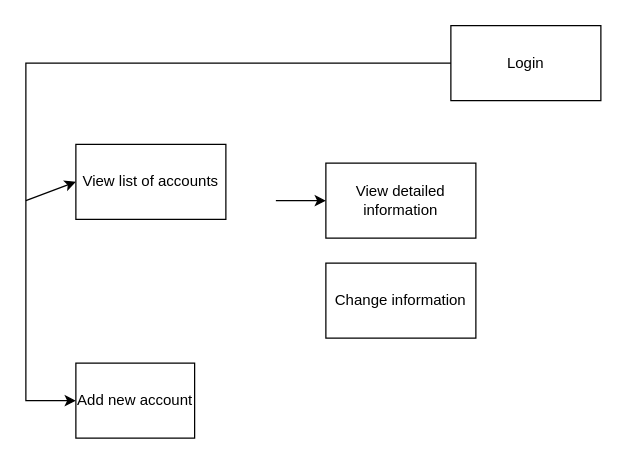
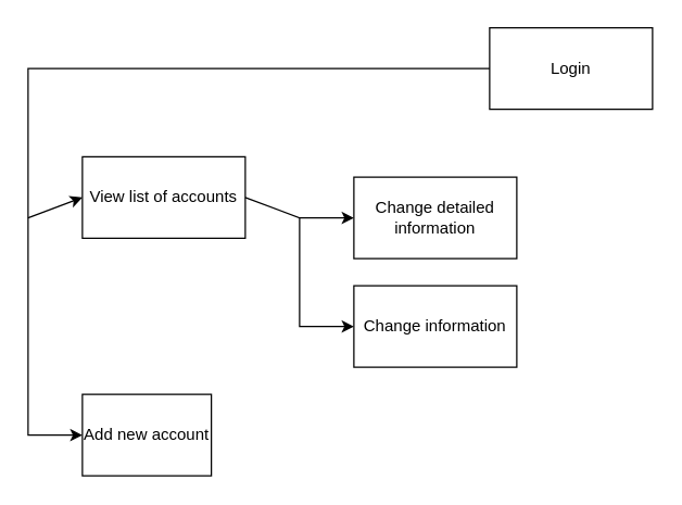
  <mxCell id="0" />
  <mxCell id="1" parent="0" />
  <mxCell id="2" value="Login" style="rounded=0;whiteSpace=wrap;html=1;" vertex="1" parent="1"><mxGeometry x="360" y="20" width="120" height="60" as="geometry" /></mxCell>
  <mxCell id="3" value="View list of accounts" style="rounded=0;whiteSpace=wrap;html=1;" vertex="1" parent="1"><mxGeometry x="60" y="115" width="120" height="60" as="geometry" /></mxCell>
  <mxCell id="4" value="Add new account" style="rounded=0;whiteSpace=wrap;html=1;" vertex="1" parent="1"><mxGeometry x="60" y="290" width="95" height="60" as="geometry" /></mxCell>
- <mxCell id="5" value="View detailed information" style="rounded=0;whiteSpace=wrap;html=1;" vertex="1" parent="1"><mxGeometry x="260" y="130" width="120" height="60" as="geometry" /></mxCell>
+ <mxCell id="5" value="Change detailed information" style="rounded=0;whiteSpace=wrap;html=1;" vertex="1" parent="1"><mxGeometry x="260" y="130" width="120" height="60" as="geometry" /></mxCell>
  <mxCell id="6" value="Change information" style="rounded=0;whiteSpace=wrap;html=1;" vertex="1" parent="1"><mxGeometry x="260" y="210" width="120" height="60" as="geometry" /></mxCell>
  <mxCell id="7" value="" style="endArrow=classic;html=1;rounded=0;exitX=0;exitY=0.5;exitDx=0;exitDy=0;entryX=0;entryY=0.5;entryDx=0;entryDy=0;" edge="1" parent="1" source="2" target="4"><mxGeometry width="50" height="50" relative="1" as="geometry"><mxPoint x="210" y="30" as="sourcePoint" /><mxPoint x="20" y="320" as="targetPoint" /><Array as="points"><mxPoint x="20" y="50" /><mxPoint x="20" y="320" /></Array></mxGeometry></mxCell>
  <mxCell id="8" value="" style="endArrow=classic;html=1;rounded=0;entryX=0;entryY=0.5;entryDx=0;entryDy=0;" edge="1" parent="1" target="3"><mxGeometry width="50" height="50" relative="1" as="geometry"><mxPoint x="20" y="160" as="sourcePoint" /><mxPoint x="0" y="130" as="targetPoint" /></mxGeometry></mxCell>
+ <mxCell id="9" value="" style="endArrow=classic;html=1;rounded=0;exitX=1;exitY=0.5;exitDx=0;exitDy=0;entryX=0;entryY=0.5;entryDx=0;entryDy=0;" edge="1" parent="1" source="3" target="6"><mxGeometry width="50" height="50" relative="1" as="geometry"><mxPoint x="190" y="130" as="sourcePoint" /><mxPoint x="250" y="260" as="targetPoint" /><Array as="points"><mxPoint x="220" y="160" /><mxPoint x="220" y="240" /></Array></mxGeometry></mxCell>
  <mxCell id="10" value="" style="endArrow=classic;html=1;rounded=0;entryX=0;entryY=0.5;entryDx=0;entryDy=0;" edge="1" parent="1" target="5"><mxGeometry width="50" height="50" relative="1" as="geometry"><mxPoint x="220" y="160" as="sourcePoint" /><mxPoint x="260" y="90" as="targetPoint" /></mxGeometry></mxCell>
